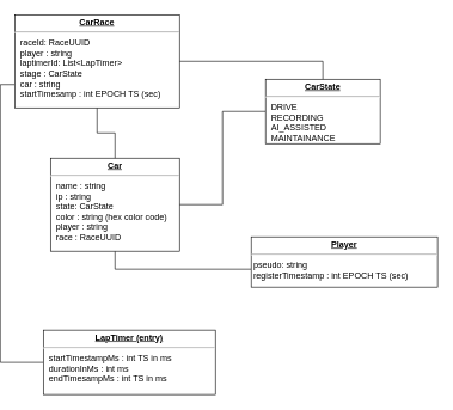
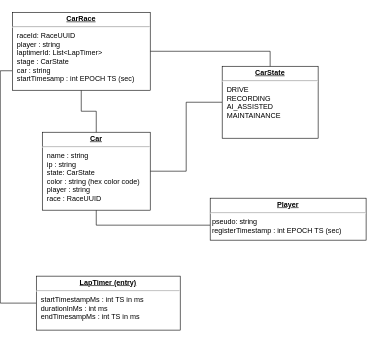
  <mxCell id="0" />
  <mxCell id="1" parent="0" />
  <mxCell id="2" style="edgeStyle=orthogonalEdgeStyle;rounded=0;orthogonalLoop=1;jettySize=auto;html=1;exitX=0.5;exitY=1;exitDx=0;exitDy=0;entryX=0;entryY=0.643;entryDx=0;entryDy=0;entryPerimeter=0;endArrow=none;endFill=0;" edge="1" parent="1" source="4" target="6"><mxGeometry relative="1" as="geometry" /></mxCell>
  <mxCell id="3" style="edgeStyle=orthogonalEdgeStyle;rounded=0;orthogonalLoop=1;jettySize=auto;html=1;exitX=1;exitY=0.5;exitDx=0;exitDy=0;entryX=0;entryY=0.5;entryDx=0;entryDy=0;endArrow=none;endFill=0;" edge="1" parent="1" source="4" target="5"><mxGeometry relative="1" as="geometry" /></mxCell>
  <mxCell id="4" value="&lt;p style=&quot;margin:0px;margin-top:4px;text-align:center;text-decoration:underline;&quot;&gt;&lt;b&gt;Car&lt;/b&gt;&lt;br&gt;&lt;/p&gt;&lt;hr&gt;&lt;p style=&quot;margin:0px;margin-left:8px;&quot;&gt;name : string&lt;br&gt;&lt;/p&gt;&lt;p style=&quot;margin:0px;margin-left:8px;&quot;&gt;ip : string&lt;br&gt;state: CarState&lt;br&gt;color : string (hex color code)&lt;/p&gt;&lt;p style=&quot;margin:0px;margin-left:8px;&quot;&gt;player : string&lt;/p&gt;&lt;p style=&quot;margin:0px;margin-left:8px;&quot;&gt;race : RaceUUID&lt;br&gt;&lt;/p&gt;" style="verticalAlign=top;align=left;overflow=fill;fontSize=12;fontFamily=Helvetica;html=1;" vertex="1" parent="1"><mxGeometry x="70" y="220" width="180" height="130" as="geometry" /></mxCell>
- <mxCell id="5" value="&lt;p style=&quot;margin:0px;margin-top:4px;text-align:center;text-decoration:underline;&quot;&gt;&lt;b&gt;CarState&lt;/b&gt;&lt;br&gt;&lt;/p&gt;&lt;hr&gt;&lt;p style=&quot;margin:0px;margin-left:8px;&quot;&gt;DRIVE&lt;br&gt;RECORDING&lt;br&gt;AI_ASSISTED&lt;/p&gt;&lt;p style=&quot;margin:0px;margin-left:8px;&quot;&gt;MAINTAINANCE&lt;br&gt;&lt;/p&gt;" style="verticalAlign=top;align=left;overflow=fill;fontSize=12;fontFamily=Helvetica;html=1;" vertex="1" parent="1"><mxGeometry x="370" y="110" width="160" height="90" as="geometry" /></mxCell>
+ <mxCell id="5" value="&lt;p style=&quot;margin:0px;margin-top:4px;text-align:center;text-decoration:underline;&quot;&gt;&lt;b&gt;CarState&lt;/b&gt;&lt;br&gt;&lt;/p&gt;&lt;hr&gt;&lt;p style=&quot;margin:0px;margin-left:8px;&quot;&gt;DRIVE&lt;br&gt;RECORDING&lt;br&gt;AI_ASSISTED&lt;/p&gt;&lt;p style=&quot;margin:0px;margin-left:8px;&quot;&gt;MAINTAINANCE&lt;br&gt;&lt;/p&gt;" style="verticalAlign=top;align=left;overflow=fill;fontSize=12;fontFamily=Helvetica;html=1;" vertex="1" parent="1"><mxGeometry x="370" y="110" width="160" height="120" as="geometry" /></mxCell>
  <mxCell id="6" value="&lt;p style=&quot;margin:0px;margin-top:4px;text-align:center;text-decoration:underline;&quot;&gt;&lt;b&gt;Player&lt;/b&gt;&lt;br&gt;&lt;/p&gt;&lt;hr&gt;&lt;div&gt;&amp;nbsp;pseudo: string&lt;/div&gt;&lt;div&gt;&amp;nbsp;registerTimestamp : int EPOCH TS (sec)&lt;/div&gt;" style="verticalAlign=top;align=left;overflow=fill;fontSize=12;fontFamily=Helvetica;html=1;" vertex="1" parent="1"><mxGeometry x="350" y="330" width="260" height="70" as="geometry" /></mxCell>
  <mxCell id="7" style="edgeStyle=orthogonalEdgeStyle;rounded=0;orthogonalLoop=1;jettySize=auto;html=1;exitX=1;exitY=0.5;exitDx=0;exitDy=0;entryX=0.5;entryY=0;entryDx=0;entryDy=0;endArrow=none;endFill=0;" edge="1" parent="1" source="10" target="5"><mxGeometry relative="1" as="geometry" /></mxCell>
  <mxCell id="8" style="edgeStyle=orthogonalEdgeStyle;rounded=0;orthogonalLoop=1;jettySize=auto;html=1;exitX=0.5;exitY=1;exitDx=0;exitDy=0;endArrow=none;endFill=0;" edge="1" parent="1" source="10" target="4"><mxGeometry relative="1" as="geometry" /></mxCell>
  <mxCell id="9" style="edgeStyle=orthogonalEdgeStyle;rounded=0;orthogonalLoop=1;jettySize=auto;html=1;exitX=0;exitY=0.75;exitDx=0;exitDy=0;entryX=0;entryY=0.5;entryDx=0;entryDy=0;endArrow=none;endFill=0;" edge="1" parent="1" source="10" target="11"><mxGeometry relative="1" as="geometry" /></mxCell>
  <mxCell id="10" value="&lt;p style=&quot;margin:0px;margin-top:4px;text-align:center;text-decoration:underline;&quot;&gt;&lt;b&gt;CarRace&lt;/b&gt;&lt;br&gt;&lt;/p&gt;&lt;hr&gt;&lt;p style=&quot;margin:0px;margin-left:8px;&quot;&gt;raceId: RaceUUID&lt;br&gt;&lt;/p&gt;&lt;p style=&quot;margin:0px;margin-left:8px;&quot;&gt;player : string&lt;br&gt;laptimerId: List&amp;lt;LapTimer&amp;gt;&lt;br&gt;stage : CarState&lt;br&gt;&lt;/p&gt;&lt;p style=&quot;margin:0px;margin-left:8px;&quot;&gt;car : string&lt;/p&gt;&lt;p style=&quot;margin:0px;margin-left:8px;&quot;&gt;startTimesamp : int EPOCH TS (sec)&lt;br&gt;&lt;/p&gt;" style="verticalAlign=top;align=left;overflow=fill;fontSize=12;fontFamily=Helvetica;html=1;" vertex="1" parent="1"><mxGeometry x="20" y="20" width="230" height="130" as="geometry" /></mxCell>
  <mxCell id="11" value="&lt;p style=&quot;margin:0px;margin-top:4px;text-align:center;text-decoration:underline;&quot;&gt;&lt;b&gt;LapTimer (entry)&lt;/b&gt;&lt;br&gt;&lt;/p&gt;&lt;hr&gt;&lt;p style=&quot;margin:0px;margin-left:8px;&quot;&gt;startTimestampMs : int TS in ms&lt;/p&gt;&lt;p style=&quot;margin:0px;margin-left:8px;&quot;&gt;durationInMs : int ms&lt;/p&gt;&lt;p style=&quot;margin:0px;margin-left:8px;&quot;&gt;endTimesampMs : int TS in ms&lt;br&gt;&lt;/p&gt;" style="verticalAlign=top;align=left;overflow=fill;fontSize=12;fontFamily=Helvetica;html=1;" vertex="1" parent="1"><mxGeometry x="60" y="460" width="240" height="90" as="geometry" /></mxCell>
